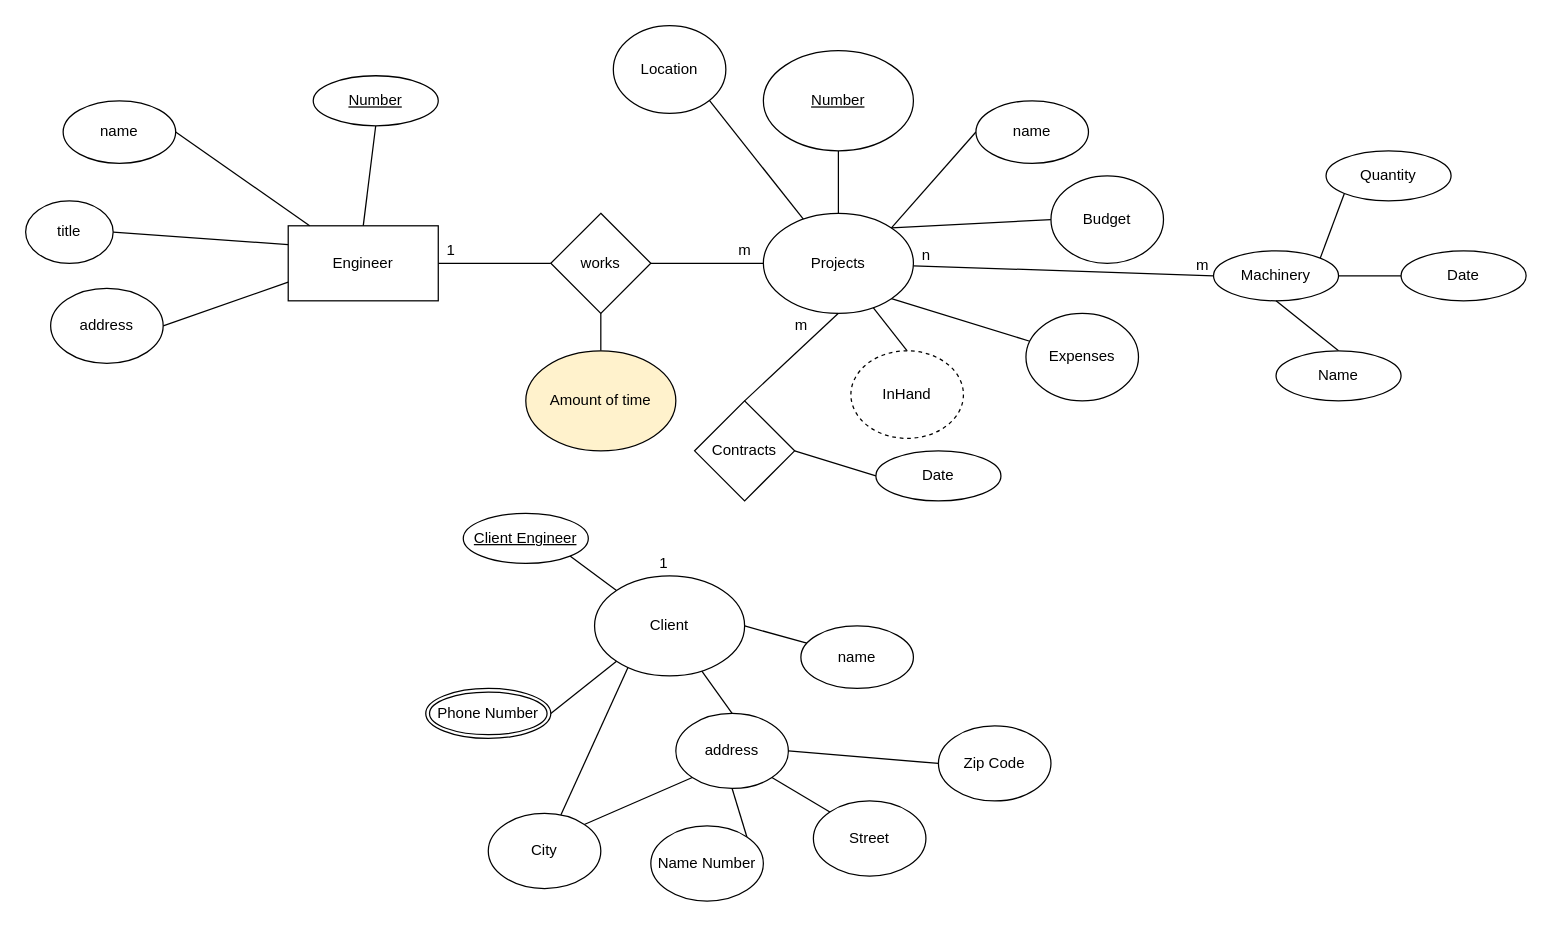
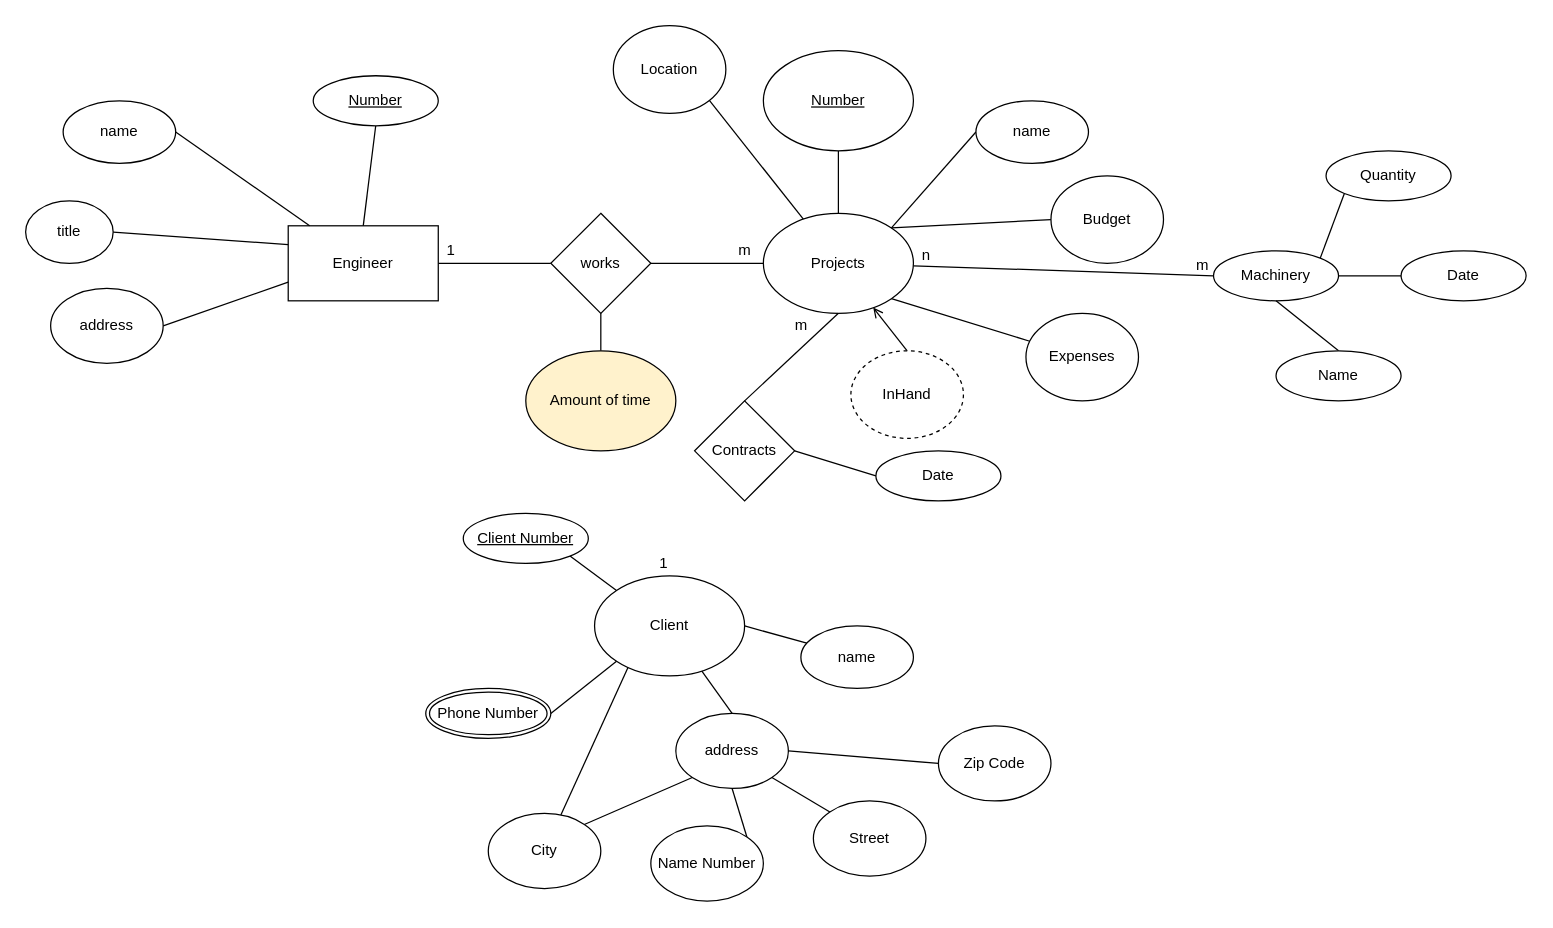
  <mxCell id="0" />
  <mxCell id="1" parent="0" />
  <mxCell id="2" style="edgeStyle=orthogonalEdgeStyle;rounded=0;orthogonalLoop=1;jettySize=auto;html=1;entryX=0;entryY=0.5;entryDx=0;entryDy=0;strokeColor=none;" edge="1" parent="1" source="5" target="17"><mxGeometry relative="1" as="geometry" /></mxCell>
  <mxCell id="3" style="edgeStyle=none;rounded=0;orthogonalLoop=1;jettySize=auto;html=1;exitX=1;exitY=0.5;exitDx=0;exitDy=0;entryX=0;entryY=0.5;entryDx=0;entryDy=0;startArrow=none;startFill=0;endArrow=none;endFill=0;strokeColor=#000000;" edge="1" parent="1" source="5" target="17"><mxGeometry relative="1" as="geometry" /></mxCell>
  <mxCell id="4" style="edgeStyle=none;rounded=0;orthogonalLoop=1;jettySize=auto;html=1;exitX=0.5;exitY=0;exitDx=0;exitDy=0;entryX=0.5;entryY=1;entryDx=0;entryDy=0;startArrow=none;startFill=0;endArrow=none;endFill=0;strokeColor=#000000;" edge="1" parent="1" source="5" target="52"><mxGeometry relative="1" as="geometry" /></mxCell>
  <mxCell id="5" value="Engineer" style="rounded=0;whiteSpace=wrap;html=1;" vertex="1" parent="1"><mxGeometry x="230" y="180" width="120" height="60" as="geometry" /></mxCell>
  <mxCell id="6" style="edgeStyle=none;rounded=0;orthogonalLoop=1;jettySize=auto;html=1;exitX=1;exitY=1;exitDx=0;exitDy=0;startArrow=none;startFill=0;endArrow=none;endFill=0;strokeColor=#000000;" edge="1" parent="1" source="7" target="24"><mxGeometry relative="1" as="geometry" /></mxCell>
  <mxCell id="7" value="Projects" style="ellipse;whiteSpace=wrap;html=1;" vertex="1" parent="1"><mxGeometry x="610" y="170" width="120" height="80" as="geometry" /></mxCell>
  <mxCell id="8" value="1" style="text;html=1;align=center;verticalAlign=middle;resizable=0;points=[];autosize=1;strokeColor=none;" vertex="1" parent="1"><mxGeometry x="350" y="190" width="20" height="20" as="geometry" /></mxCell>
  <mxCell id="9" value="m" style="text;html=1;align=center;verticalAlign=middle;resizable=0;points=[];autosize=1;strokeColor=none;" vertex="1" parent="1"><mxGeometry x="580" y="190" width="30" height="20" as="geometry" /></mxCell>
  <mxCell id="10" style="edgeStyle=none;rounded=0;orthogonalLoop=1;jettySize=auto;html=1;exitX=1;exitY=0.5;exitDx=0;exitDy=0;startArrow=none;startFill=0;endArrow=none;endFill=0;strokeColor=#000000;" edge="1" parent="1" source="11" target="5"><mxGeometry relative="1" as="geometry" /></mxCell>
  <mxCell id="11" value="name" style="ellipse;whiteSpace=wrap;html=1;" vertex="1" parent="1"><mxGeometry x="50" y="80" width="90" height="50" as="geometry" /></mxCell>
  <mxCell id="12" style="edgeStyle=none;rounded=0;orthogonalLoop=1;jettySize=auto;html=1;exitX=1;exitY=0.5;exitDx=0;exitDy=0;entryX=0;entryY=0.25;entryDx=0;entryDy=0;startArrow=none;startFill=0;endArrow=none;endFill=0;strokeColor=#000000;" edge="1" parent="1" source="13" target="5"><mxGeometry relative="1" as="geometry" /></mxCell>
  <mxCell id="13" value="title" style="ellipse;whiteSpace=wrap;html=1;" vertex="1" parent="1"><mxGeometry x="20" y="160" width="70" height="50" as="geometry" /></mxCell>
  <mxCell id="14" style="edgeStyle=none;rounded=0;orthogonalLoop=1;jettySize=auto;html=1;exitX=1;exitY=0.5;exitDx=0;exitDy=0;entryX=0;entryY=0.75;entryDx=0;entryDy=0;startArrow=none;startFill=0;endArrow=none;endFill=0;strokeColor=#000000;" edge="1" parent="1" source="15" target="5"><mxGeometry relative="1" as="geometry" /></mxCell>
  <mxCell id="15" value="address" style="ellipse;whiteSpace=wrap;html=1;" vertex="1" parent="1"><mxGeometry x="40" y="230" width="90" height="60" as="geometry" /></mxCell>
  <mxCell id="16" style="edgeStyle=none;rounded=0;orthogonalLoop=1;jettySize=auto;html=1;exitX=1;exitY=0.5;exitDx=0;exitDy=0;startArrow=none;startFill=0;endArrow=none;endFill=0;strokeColor=#000000;" edge="1" parent="1" source="17" target="7"><mxGeometry relative="1" as="geometry" /></mxCell>
  <mxCell id="17" value="works" style="rhombus;whiteSpace=wrap;html=1;" vertex="1" parent="1"><mxGeometry x="440" y="170" width="80" height="80" as="geometry" /></mxCell>
  <mxCell id="18" style="edgeStyle=none;rounded=0;orthogonalLoop=1;jettySize=auto;html=1;exitX=0.5;exitY=1;exitDx=0;exitDy=0;entryX=0.5;entryY=0;entryDx=0;entryDy=0;startArrow=none;startFill=0;endArrow=none;endFill=0;strokeColor=#000000;" edge="1" parent="1" source="19" target="7"><mxGeometry relative="1" as="geometry" /></mxCell>
  <mxCell id="19" value="&lt;u&gt;Number&lt;/u&gt;" style="ellipse;whiteSpace=wrap;html=1;" vertex="1" parent="1"><mxGeometry x="610" y="40" width="120" height="80" as="geometry" /></mxCell>
  <mxCell id="20" style="edgeStyle=none;rounded=0;orthogonalLoop=1;jettySize=auto;html=1;exitX=0;exitY=0.5;exitDx=0;exitDy=0;entryX=1;entryY=0;entryDx=0;entryDy=0;startArrow=none;startFill=0;endArrow=none;endFill=0;strokeColor=#000000;" edge="1" parent="1" source="21" target="7"><mxGeometry relative="1" as="geometry" /></mxCell>
  <mxCell id="21" value="name" style="ellipse;whiteSpace=wrap;html=1;" vertex="1" parent="1"><mxGeometry x="780" y="80" width="90" height="50" as="geometry" /></mxCell>
  <mxCell id="22" style="edgeStyle=none;rounded=0;orthogonalLoop=1;jettySize=auto;html=1;exitX=0;exitY=0.5;exitDx=0;exitDy=0;entryX=1;entryY=0;entryDx=0;entryDy=0;startArrow=none;startFill=0;endArrow=none;endFill=0;strokeColor=#000000;" edge="1" parent="1" source="23" target="7"><mxGeometry relative="1" as="geometry" /></mxCell>
  <mxCell id="23" value="Budget" style="ellipse;whiteSpace=wrap;html=1;" vertex="1" parent="1"><mxGeometry x="840" y="140" width="90" height="70" as="geometry" /></mxCell>
  <mxCell id="24" value="Expenses" style="ellipse;whiteSpace=wrap;html=1;" vertex="1" parent="1"><mxGeometry x="820" y="250" width="90" height="70" as="geometry" /></mxCell>
- <mxCell id="25" style="edgeStyle=none;rounded=0;orthogonalLoop=1;jettySize=auto;html=1;exitX=0.5;exitY=0;exitDx=0;exitDy=0;startArrow=none;startFill=0;endArrow=none;endFill=0;strokeColor=#000000;" edge="1" parent="1" source="26" target="7"><mxGeometry relative="1" as="geometry" /></mxCell>
+ <mxCell id="25" style="edgeStyle=none;rounded=0;orthogonalLoop=1;jettySize=auto;html=1;exitX=0.5;exitY=0;exitDx=0;exitDy=0;startArrow=none;startFill=0;endArrow=open;endFill=0;strokeColor=#000000;" edge="1" parent="1" source="26" target="7"><mxGeometry relative="1" as="geometry" /></mxCell>
  <mxCell id="26" value="InHand" style="ellipse;whiteSpace=wrap;html=1;dashed=1;" vertex="1" parent="1"><mxGeometry x="680" y="280" width="90" height="70" as="geometry" /></mxCell>
  <mxCell id="27" style="edgeStyle=none;rounded=0;orthogonalLoop=1;jettySize=auto;html=1;exitX=1;exitY=1;exitDx=0;exitDy=0;startArrow=none;startFill=0;endArrow=none;endFill=0;strokeColor=#000000;" edge="1" parent="1" source="28" target="7"><mxGeometry relative="1" as="geometry" /></mxCell>
  <mxCell id="28" value="Location" style="ellipse;whiteSpace=wrap;html=1;" vertex="1" parent="1"><mxGeometry x="490" y="20" width="90" height="70" as="geometry" /></mxCell>
  <mxCell id="29" style="edgeStyle=none;rounded=0;orthogonalLoop=1;jettySize=auto;html=1;exitX=0.5;exitY=0;exitDx=0;exitDy=0;startArrow=none;startFill=0;endArrow=none;endFill=0;strokeColor=#000000;" edge="1" parent="1" source="30" target="17"><mxGeometry relative="1" as="geometry" /></mxCell>
  <mxCell id="30" value="Amount of time" style="ellipse;whiteSpace=wrap;html=1;fillColor=#fff2cc;" vertex="1" parent="1"><mxGeometry x="420" y="280" width="120" height="80" as="geometry" /></mxCell>
  <mxCell id="31" style="edgeStyle=none;rounded=0;orthogonalLoop=1;jettySize=auto;html=1;exitX=0.5;exitY=0;exitDx=0;exitDy=0;startArrow=none;startFill=0;endArrow=none;endFill=0;strokeColor=#000000;" edge="1" parent="1" source="33" target="47"><mxGeometry relative="1" as="geometry" /></mxCell>
  <mxCell id="32" style="edgeStyle=none;rounded=0;orthogonalLoop=1;jettySize=auto;html=1;exitX=1;exitY=0.5;exitDx=0;exitDy=0;startArrow=none;startFill=0;endArrow=none;endFill=0;strokeColor=#000000;" edge="1" parent="1" source="33" target="39"><mxGeometry relative="1" as="geometry" /></mxCell>
  <mxCell id="33" value="Client" style="ellipse;whiteSpace=wrap;html=1;" vertex="1" parent="1"><mxGeometry x="475" y="460" width="120" height="80" as="geometry" /></mxCell>
  <mxCell id="34" style="edgeStyle=none;rounded=0;orthogonalLoop=1;jettySize=auto;html=1;exitX=0.5;exitY=0;exitDx=0;exitDy=0;entryX=0.5;entryY=1;entryDx=0;entryDy=0;startArrow=none;startFill=0;endArrow=none;endFill=0;strokeColor=#000000;" edge="1" parent="1" source="36" target="7"><mxGeometry relative="1" as="geometry" /></mxCell>
  <mxCell id="35" style="edgeStyle=none;rounded=0;orthogonalLoop=1;jettySize=auto;html=1;exitX=1;exitY=0.5;exitDx=0;exitDy=0;entryX=0;entryY=0.5;entryDx=0;entryDy=0;startArrow=none;startFill=0;endArrow=none;endFill=0;strokeColor=#000000;" edge="1" parent="1" source="36" target="55"><mxGeometry relative="1" as="geometry" /></mxCell>
  <mxCell id="36" value="Contracts" style="rhombus;whiteSpace=wrap;html=1;" vertex="1" parent="1"><mxGeometry x="555" y="320" width="80" height="80" as="geometry" /></mxCell>
  <mxCell id="37" value="1" style="text;html=1;align=center;verticalAlign=middle;resizable=0;points=[];autosize=1;strokeColor=none;" vertex="1" parent="1"><mxGeometry x="520" y="440" width="20" height="20" as="geometry" /></mxCell>
  <mxCell id="38" value="m" style="text;html=1;align=center;verticalAlign=middle;resizable=0;points=[];autosize=1;strokeColor=none;" vertex="1" parent="1"><mxGeometry x="625" y="250" width="30" height="20" as="geometry" /></mxCell>
  <mxCell id="39" value="name" style="ellipse;whiteSpace=wrap;html=1;" vertex="1" parent="1"><mxGeometry x="640" y="500" width="90" height="50" as="geometry" /></mxCell>
  <mxCell id="40" style="edgeStyle=none;rounded=0;orthogonalLoop=1;jettySize=auto;html=1;exitX=0.5;exitY=0;exitDx=0;exitDy=0;startArrow=none;startFill=0;endArrow=none;endFill=0;strokeColor=#000000;" edge="1" parent="1" source="43" target="33"><mxGeometry relative="1" as="geometry" /></mxCell>
  <mxCell id="41" style="edgeStyle=none;rounded=0;orthogonalLoop=1;jettySize=auto;html=1;exitX=1;exitY=0.5;exitDx=0;exitDy=0;entryX=0;entryY=0.5;entryDx=0;entryDy=0;startArrow=none;startFill=0;endArrow=none;endFill=0;strokeColor=#000000;" edge="1" parent="1" source="43" target="48"><mxGeometry relative="1" as="geometry" /></mxCell>
  <mxCell id="42" style="edgeStyle=none;rounded=0;orthogonalLoop=1;jettySize=auto;html=1;exitX=0.5;exitY=1;exitDx=0;exitDy=0;entryX=1;entryY=0;entryDx=0;entryDy=0;startArrow=none;startFill=0;endArrow=none;endFill=0;strokeColor=#000000;" edge="1" parent="1" source="43" target="51"><mxGeometry relative="1" as="geometry" /></mxCell>
  <mxCell id="43" value="address" style="ellipse;whiteSpace=wrap;html=1;" vertex="1" parent="1"><mxGeometry x="540" y="570" width="90" height="60" as="geometry" /></mxCell>
  <mxCell id="44" style="edgeStyle=none;rounded=0;orthogonalLoop=1;jettySize=auto;html=1;exitX=0;exitY=0;exitDx=0;exitDy=0;entryX=1;entryY=1;entryDx=0;entryDy=0;startArrow=none;startFill=0;endArrow=none;endFill=0;strokeColor=#000000;" edge="1" parent="1" source="45" target="43"><mxGeometry relative="1" as="geometry" /></mxCell>
  <mxCell id="45" value="Street" style="ellipse;whiteSpace=wrap;html=1;" vertex="1" parent="1"><mxGeometry x="650" y="640" width="90" height="60" as="geometry" /></mxCell>
  <mxCell id="46" style="edgeStyle=none;rounded=0;orthogonalLoop=1;jettySize=auto;html=1;exitX=1;exitY=0;exitDx=0;exitDy=0;entryX=0;entryY=1;entryDx=0;entryDy=0;startArrow=none;startFill=0;endArrow=none;endFill=0;strokeColor=#000000;" edge="1" parent="1" source="47" target="43"><mxGeometry relative="1" as="geometry" /></mxCell>
  <mxCell id="47" value="City" style="ellipse;whiteSpace=wrap;html=1;" vertex="1" parent="1"><mxGeometry x="390" y="650" width="90" height="60" as="geometry" /></mxCell>
  <mxCell id="48" value="Zip Code" style="ellipse;whiteSpace=wrap;html=1;" vertex="1" parent="1"><mxGeometry x="750" y="580" width="90" height="60" as="geometry" /></mxCell>
  <mxCell id="49" style="edgeStyle=none;rounded=0;orthogonalLoop=1;jettySize=auto;html=1;exitX=1;exitY=0.5;exitDx=0;exitDy=0;entryX=0;entryY=1;entryDx=0;entryDy=0;startArrow=none;startFill=0;endArrow=none;endFill=0;strokeColor=#000000;" edge="1" parent="1" source="50" target="33"><mxGeometry relative="1" as="geometry" /></mxCell>
  <mxCell id="50" value="Phone Number" style="ellipse;shape=doubleEllipse;margin=3;whiteSpace=wrap;html=1;align=center;" vertex="1" parent="1"><mxGeometry x="340" y="550" width="100" height="40" as="geometry" /></mxCell>
  <mxCell id="51" value="Name Number" style="ellipse;whiteSpace=wrap;html=1;" vertex="1" parent="1"><mxGeometry x="520" y="660" width="90" height="60" as="geometry" /></mxCell>
  <mxCell id="52" value="Number" style="ellipse;whiteSpace=wrap;html=1;align=center;fontStyle=4;" vertex="1" parent="1"><mxGeometry x="250" y="60" width="100" height="40" as="geometry" /></mxCell>
  <mxCell id="53" style="edgeStyle=none;rounded=0;orthogonalLoop=1;jettySize=auto;html=1;exitX=1;exitY=1;exitDx=0;exitDy=0;entryX=0;entryY=0;entryDx=0;entryDy=0;startArrow=none;startFill=0;endArrow=none;endFill=0;strokeColor=#000000;" edge="1" parent="1" source="54" target="33"><mxGeometry relative="1" as="geometry" /></mxCell>
- <mxCell id="54" value="Client Engineer" style="ellipse;whiteSpace=wrap;html=1;align=center;fontStyle=4;" vertex="1" parent="1"><mxGeometry x="370" y="410" width="100" height="40" as="geometry" /></mxCell>
+ <mxCell id="54" value="Client Number" style="ellipse;whiteSpace=wrap;html=1;align=center;fontStyle=4;" vertex="1" parent="1"><mxGeometry x="370" y="410" width="100" height="40" as="geometry" /></mxCell>
  <mxCell id="55" value="Date" style="ellipse;whiteSpace=wrap;html=1;align=center;" vertex="1" parent="1"><mxGeometry x="700" y="360" width="100" height="40" as="geometry" /></mxCell>
  <mxCell id="56" style="edgeStyle=none;rounded=0;orthogonalLoop=1;jettySize=auto;html=1;exitX=0;exitY=0.5;exitDx=0;exitDy=0;startArrow=none;startFill=0;endArrow=none;endFill=0;strokeColor=#000000;" edge="1" parent="1" source="57" target="7"><mxGeometry relative="1" as="geometry" /></mxCell>
  <mxCell id="57" value="Machinery" style="ellipse;whiteSpace=wrap;html=1;align=center;" vertex="1" parent="1"><mxGeometry x="970" y="200" width="100" height="40" as="geometry" /></mxCell>
  <mxCell id="58" style="edgeStyle=none;rounded=0;orthogonalLoop=1;jettySize=auto;html=1;exitX=0.5;exitY=0;exitDx=0;exitDy=0;entryX=0.5;entryY=1;entryDx=0;entryDy=0;startArrow=none;startFill=0;endArrow=none;endFill=0;strokeColor=#000000;" edge="1" parent="1" source="59" target="57"><mxGeometry relative="1" as="geometry" /></mxCell>
  <mxCell id="59" value="Name" style="ellipse;whiteSpace=wrap;html=1;align=center;" vertex="1" parent="1"><mxGeometry x="1020" y="280" width="100" height="40" as="geometry" /></mxCell>
  <mxCell id="60" style="edgeStyle=none;rounded=0;orthogonalLoop=1;jettySize=auto;html=1;exitX=0;exitY=1;exitDx=0;exitDy=0;entryX=1;entryY=0;entryDx=0;entryDy=0;startArrow=none;startFill=0;endArrow=none;endFill=0;strokeColor=#000000;" edge="1" parent="1" source="61" target="57"><mxGeometry relative="1" as="geometry" /></mxCell>
  <mxCell id="61" value="Quantity" style="ellipse;whiteSpace=wrap;html=1;align=center;" vertex="1" parent="1"><mxGeometry x="1060" y="120" width="100" height="40" as="geometry" /></mxCell>
  <mxCell id="62" style="edgeStyle=none;rounded=0;orthogonalLoop=1;jettySize=auto;html=1;exitX=0;exitY=0.5;exitDx=0;exitDy=0;startArrow=none;startFill=0;endArrow=none;endFill=0;strokeColor=#000000;" edge="1" parent="1" source="63" target="57"><mxGeometry relative="1" as="geometry" /></mxCell>
  <mxCell id="63" value="Date" style="ellipse;whiteSpace=wrap;html=1;align=center;" vertex="1" parent="1"><mxGeometry x="1120" y="200" width="100" height="40" as="geometry" /></mxCell>
  <mxCell id="64" value="m" style="text;html=1;align=center;verticalAlign=middle;resizable=0;points=[];autosize=1;strokeColor=none;" vertex="1" parent="1"><mxGeometry x="946" y="202" width="30" height="20" as="geometry" /></mxCell>
  <mxCell id="65" value="n" style="text;html=1;align=center;verticalAlign=middle;resizable=0;points=[];autosize=1;strokeColor=none;" vertex="1" parent="1"><mxGeometry x="730" y="194" width="20" height="20" as="geometry" /></mxCell>
